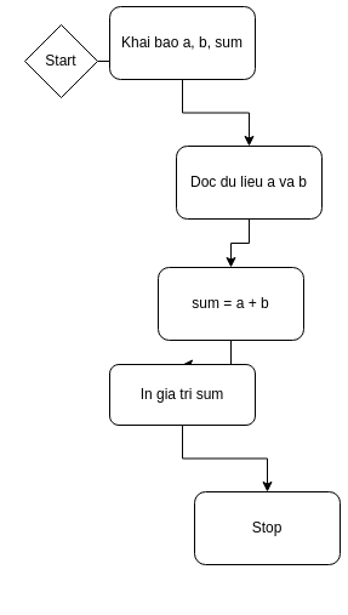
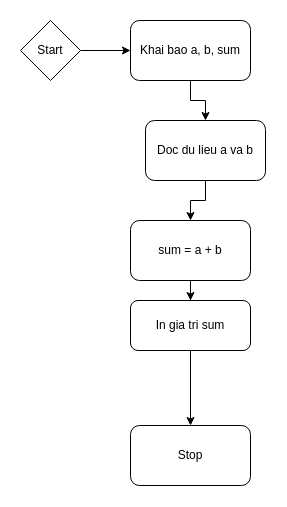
  <mxCell id="0" />
  <mxCell id="1" parent="0" />
  <mxCell id="2" value="" style="edgeStyle=orthogonalEdgeStyle;rounded=0;orthogonalLoop=1;jettySize=auto;html=1;" edge="1" parent="1" source="3" target="5"><mxGeometry relative="1" as="geometry" /></mxCell>
  <mxCell id="3" value="Start" style="rhombus;whiteSpace=wrap;html=1;" vertex="1" parent="1"><mxGeometry x="20" y="20" width="60" height="60" as="geometry" /></mxCell>
  <mxCell id="4" value="" style="edgeStyle=orthogonalEdgeStyle;rounded=0;orthogonalLoop=1;jettySize=auto;html=1;" edge="1" parent="1" source="5" target="7"><mxGeometry relative="1" as="geometry" /></mxCell>
- <mxCell id="5" value="Khai bao a, b, sum" style="whiteSpace=wrap;html=1;rounded=1;" vertex="1" parent="1"><mxGeometry x="90" y="5" width="120" height="60" as="geometry" /></mxCell>
+ <mxCell id="5" value="Khai bao a, b, sum" style="whiteSpace=wrap;html=1;rounded=1;" vertex="1" parent="1"><mxGeometry x="130" y="20" width="120" height="60" as="geometry" /></mxCell>
  <mxCell id="6" value="" style="edgeStyle=orthogonalEdgeStyle;rounded=0;orthogonalLoop=1;jettySize=auto;html=1;" edge="1" parent="1" source="7" target="9"><mxGeometry relative="1" as="geometry" /></mxCell>
  <mxCell id="7" value="Doc du lieu a va b" style="whiteSpace=wrap;html=1;rounded=1;" vertex="1" parent="1"><mxGeometry x="145" y="120" width="120" height="60" as="geometry" /></mxCell>
  <mxCell id="8" value="" style="edgeStyle=orthogonalEdgeStyle;rounded=0;orthogonalLoop=1;jettySize=auto;html=1;" edge="1" parent="1" source="9" target="11"><mxGeometry relative="1" as="geometry" /></mxCell>
  <mxCell id="9" value="sum = a + b" style="whiteSpace=wrap;html=1;rounded=1;" vertex="1" parent="1"><mxGeometry x="130" y="220" width="120" height="60" as="geometry" /></mxCell>
  <mxCell id="10" value="" style="edgeStyle=orthogonalEdgeStyle;rounded=0;orthogonalLoop=1;jettySize=auto;html=1;" edge="1" parent="1" source="11" target="12"><mxGeometry relative="1" as="geometry" /></mxCell>
- <mxCell id="11" value="In gia tri sum" style="whiteSpace=wrap;html=1;rounded=1;" vertex="1" parent="1"><mxGeometry x="90" y="300" width="120" height="50" as="geometry" /></mxCell>
- <mxCell id="12" value="Stop" style="whiteSpace=wrap;html=1;rounded=1;" vertex="1" parent="1"><mxGeometry x="160" y="405" width="120" height="60" as="geometry" /></mxCell>
+ <mxCell id="11" value="In gia tri sum" style="whiteSpace=wrap;html=1;rounded=1;" vertex="1" parent="1"><mxGeometry x="130" y="300" width="120" height="50" as="geometry" /></mxCell>
+ <mxCell id="12" value="Stop" style="whiteSpace=wrap;html=1;rounded=1;" vertex="1" parent="1"><mxGeometry x="130" y="425" width="120" height="60" as="geometry" /></mxCell>
